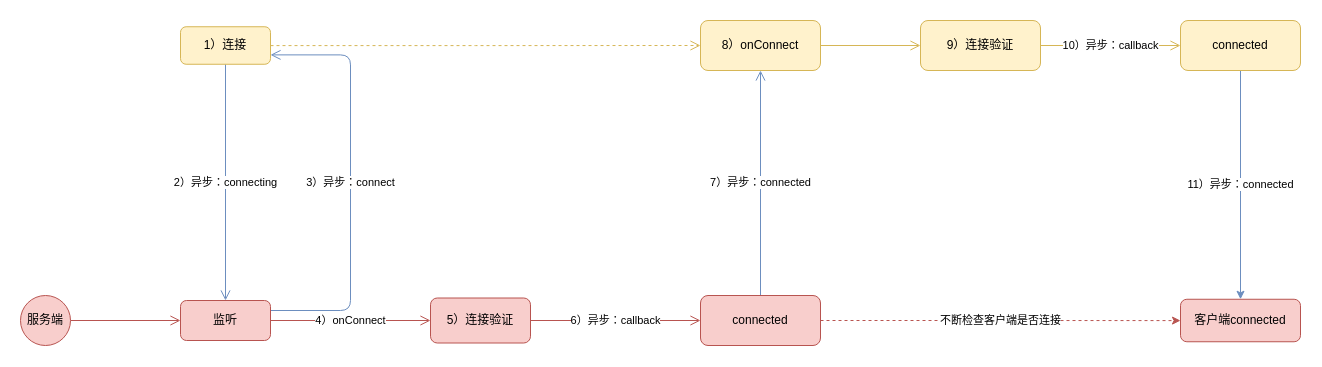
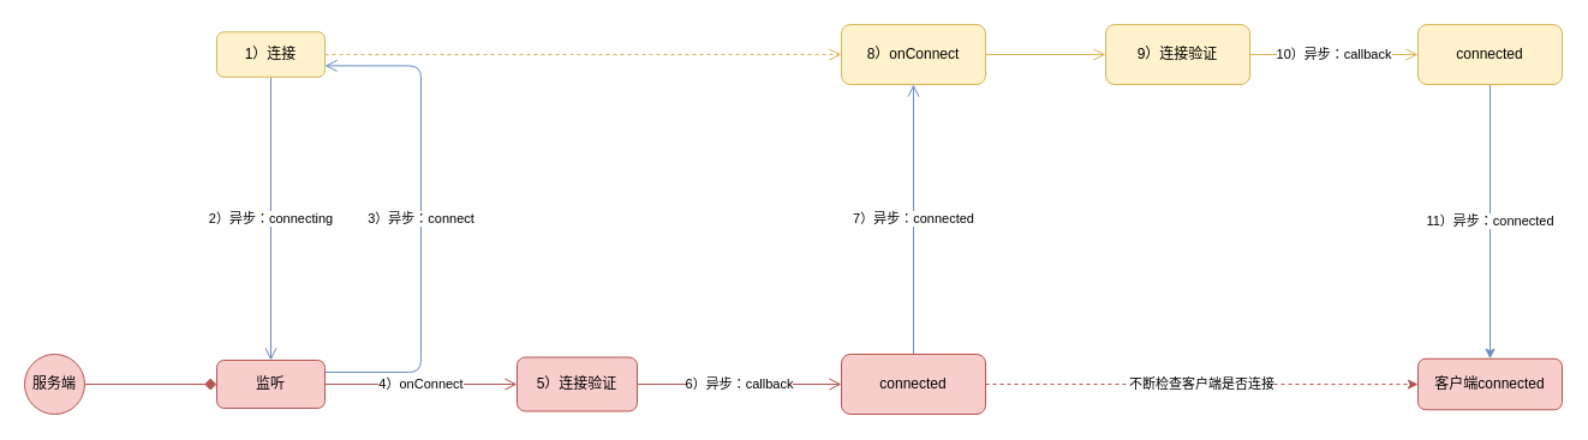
  <mxCell id="0" />
  <mxCell id="1" parent="0" />
  <mxCell id="2" value="2）异步：connecting" style="edgeStyle=orthogonalEdgeStyle;orthogonalLoop=1;jettySize=auto;html=1;entryX=0.5;entryY=0;entryDx=0;entryDy=0;endArrow=open;endSize=8;strokeColor=#6c8ebf;fillColor=#dae8fc;" parent="1" source="4" target="9" edge="1"><mxGeometry relative="1" as="geometry" /></mxCell>
  <mxCell id="3" style="edgeStyle=orthogonalEdgeStyle;orthogonalLoop=1;jettySize=auto;html=1;endArrow=open;endSize=8;strokeColor=#d6b656;fillColor=#fff2cc;dashed=1;" parent="1" source="4" target="14" edge="1"><mxGeometry relative="1" as="geometry" /></mxCell>
  <mxCell id="4" value="1）连接" style="rounded=1;whiteSpace=wrap;html=1;fillColor=#fff2cc;strokeColor=#d6b656;" parent="1" vertex="1"><mxGeometry x="180" y="26.25" width="90" height="37.5" as="geometry" /></mxCell>
- <mxCell id="5" style="edgeStyle=orthogonalEdgeStyle;orthogonalLoop=1;jettySize=auto;html=1;endArrow=open;endSize=8;strokeColor=#b85450;fillColor=#f8cecc;" parent="1" source="6" target="9" edge="1"><mxGeometry relative="1" as="geometry" /></mxCell>
+ <mxCell id="5" style="edgeStyle=orthogonalEdgeStyle;orthogonalLoop=1;jettySize=auto;html=1;endArrow=diamond;endSize=8;strokeColor=#b85450;fillColor=#f8cecc;" parent="1" source="6" target="9" edge="1"><mxGeometry relative="1" as="geometry" /></mxCell>
  <mxCell id="6" value="服务端" style="ellipse;whiteSpace=wrap;html=1;aspect=fixed;rounded=1;strokeColor=#b85450;fillColor=#f8cecc;" parent="1" vertex="1"><mxGeometry x="20" y="295" width="50" height="50" as="geometry" /></mxCell>
  <mxCell id="7" value="3）异步：connect" style="edgeStyle=orthogonalEdgeStyle;orthogonalLoop=1;jettySize=auto;html=1;entryX=1;entryY=0.75;entryDx=0;entryDy=0;endArrow=open;endSize=8;strokeColor=#6c8ebf;fillColor=#dae8fc;exitX=1;exitY=0.25;exitDx=0;exitDy=0;" parent="1" source="9" target="4" edge="1"><mxGeometry relative="1" as="geometry"><mxPoint x="280" y="285" as="sourcePoint" /><Array as="points"><mxPoint x="350" y="310" /><mxPoint x="350" y="54" /></Array></mxGeometry></mxCell>
  <mxCell id="8" value="4）onConnect" style="edgeStyle=orthogonalEdgeStyle;orthogonalLoop=1;jettySize=auto;html=1;endArrow=open;endSize=8;strokeColor=#b85450;fillColor=#f8cecc;" parent="1" source="9" target="12" edge="1"><mxGeometry relative="1" as="geometry" /></mxCell>
  <mxCell id="9" value="监听" style="rounded=1;whiteSpace=wrap;html=1;strokeColor=#b85450;fillColor=#f8cecc;" parent="1" vertex="1"><mxGeometry x="180" y="300" width="90" height="40" as="geometry" /></mxCell>
  <mxCell id="10" value="7）异步：connected" style="edgeStyle=orthogonalEdgeStyle;orthogonalLoop=1;jettySize=auto;html=1;endArrow=open;endSize=8;strokeColor=#6c8ebf;fillColor=#dae8fc;" parent="1" source="16" target="14" edge="1"><mxGeometry relative="1" as="geometry" /></mxCell>
  <mxCell id="11" value="6）异步：callback" style="edgeStyle=orthogonalEdgeStyle;orthogonalLoop=1;jettySize=auto;html=1;endArrow=open;endSize=8;strokeColor=#b85450;fillColor=#f8cecc;" parent="1" source="12" target="16" edge="1"><mxGeometry relative="1" as="geometry" /></mxCell>
  <mxCell id="12" value="5）连接验证" style="rounded=1;whiteSpace=wrap;html=1;strokeColor=#b85450;fillColor=#f8cecc;" parent="1" vertex="1"><mxGeometry x="430" y="297.5" width="100" height="45" as="geometry" /></mxCell>
  <mxCell id="13" value="" style="edgeStyle=orthogonalEdgeStyle;orthogonalLoop=1;jettySize=auto;html=1;endArrow=open;endSize=8;strokeColor=#d6b656;fillColor=#fff2cc;" parent="1" source="14" target="18" edge="1"><mxGeometry relative="1" as="geometry" /></mxCell>
  <mxCell id="14" value="8）onConnect" style="rounded=1;whiteSpace=wrap;html=1;strokeColor=#d6b656;fillColor=#fff2cc;" parent="1" vertex="1"><mxGeometry x="700" y="20" width="120" height="50" as="geometry" /></mxCell>
  <mxCell id="15" value="不断检查客户端是否连接" style="edgeStyle=orthogonalEdgeStyle;rounded=0;orthogonalLoop=1;jettySize=auto;html=1;fillColor=#f8cecc;strokeColor=#b85450;dashed=1;" edge="1" parent="1" source="16" target="21"><mxGeometry relative="1" as="geometry" /></mxCell>
  <mxCell id="16" value="connected" style="rounded=1;whiteSpace=wrap;html=1;strokeColor=#b85450;fillColor=#f8cecc;" parent="1" vertex="1"><mxGeometry x="700" y="295" width="120" height="50" as="geometry" /></mxCell>
  <mxCell id="17" value="10）异步：callback" style="edgeStyle=orthogonalEdgeStyle;orthogonalLoop=1;jettySize=auto;html=1;endArrow=open;endSize=8;strokeColor=#d6b656;fillColor=#fff2cc;" parent="1" source="18" target="20" edge="1"><mxGeometry relative="1" as="geometry" /></mxCell>
  <mxCell id="18" value="9）连接验证" style="rounded=1;whiteSpace=wrap;html=1;strokeColor=#d6b656;fillColor=#fff2cc;" parent="1" vertex="1"><mxGeometry x="920" y="20" width="120" height="50" as="geometry" /></mxCell>
  <mxCell id="19" value="11）异步：connected" style="edgeStyle=orthogonalEdgeStyle;rounded=0;orthogonalLoop=1;jettySize=auto;html=1;entryX=0.5;entryY=0;entryDx=0;entryDy=0;fillColor=#dae8fc;strokeColor=#6c8ebf;" edge="1" parent="1" source="20" target="21"><mxGeometry relative="1" as="geometry" /></mxCell>
  <mxCell id="20" value="connected" style="rounded=1;whiteSpace=wrap;html=1;strokeColor=#d6b656;fillColor=#fff2cc;" parent="1" vertex="1"><mxGeometry x="1180" y="20" width="120" height="50" as="geometry" /></mxCell>
  <mxCell id="21" value="客户端connected" style="rounded=1;whiteSpace=wrap;html=1;fillColor=#f8cecc;strokeColor=#b85450;" vertex="1" parent="1"><mxGeometry x="1180" y="298.75" width="120" height="42.5" as="geometry" /></mxCell>
